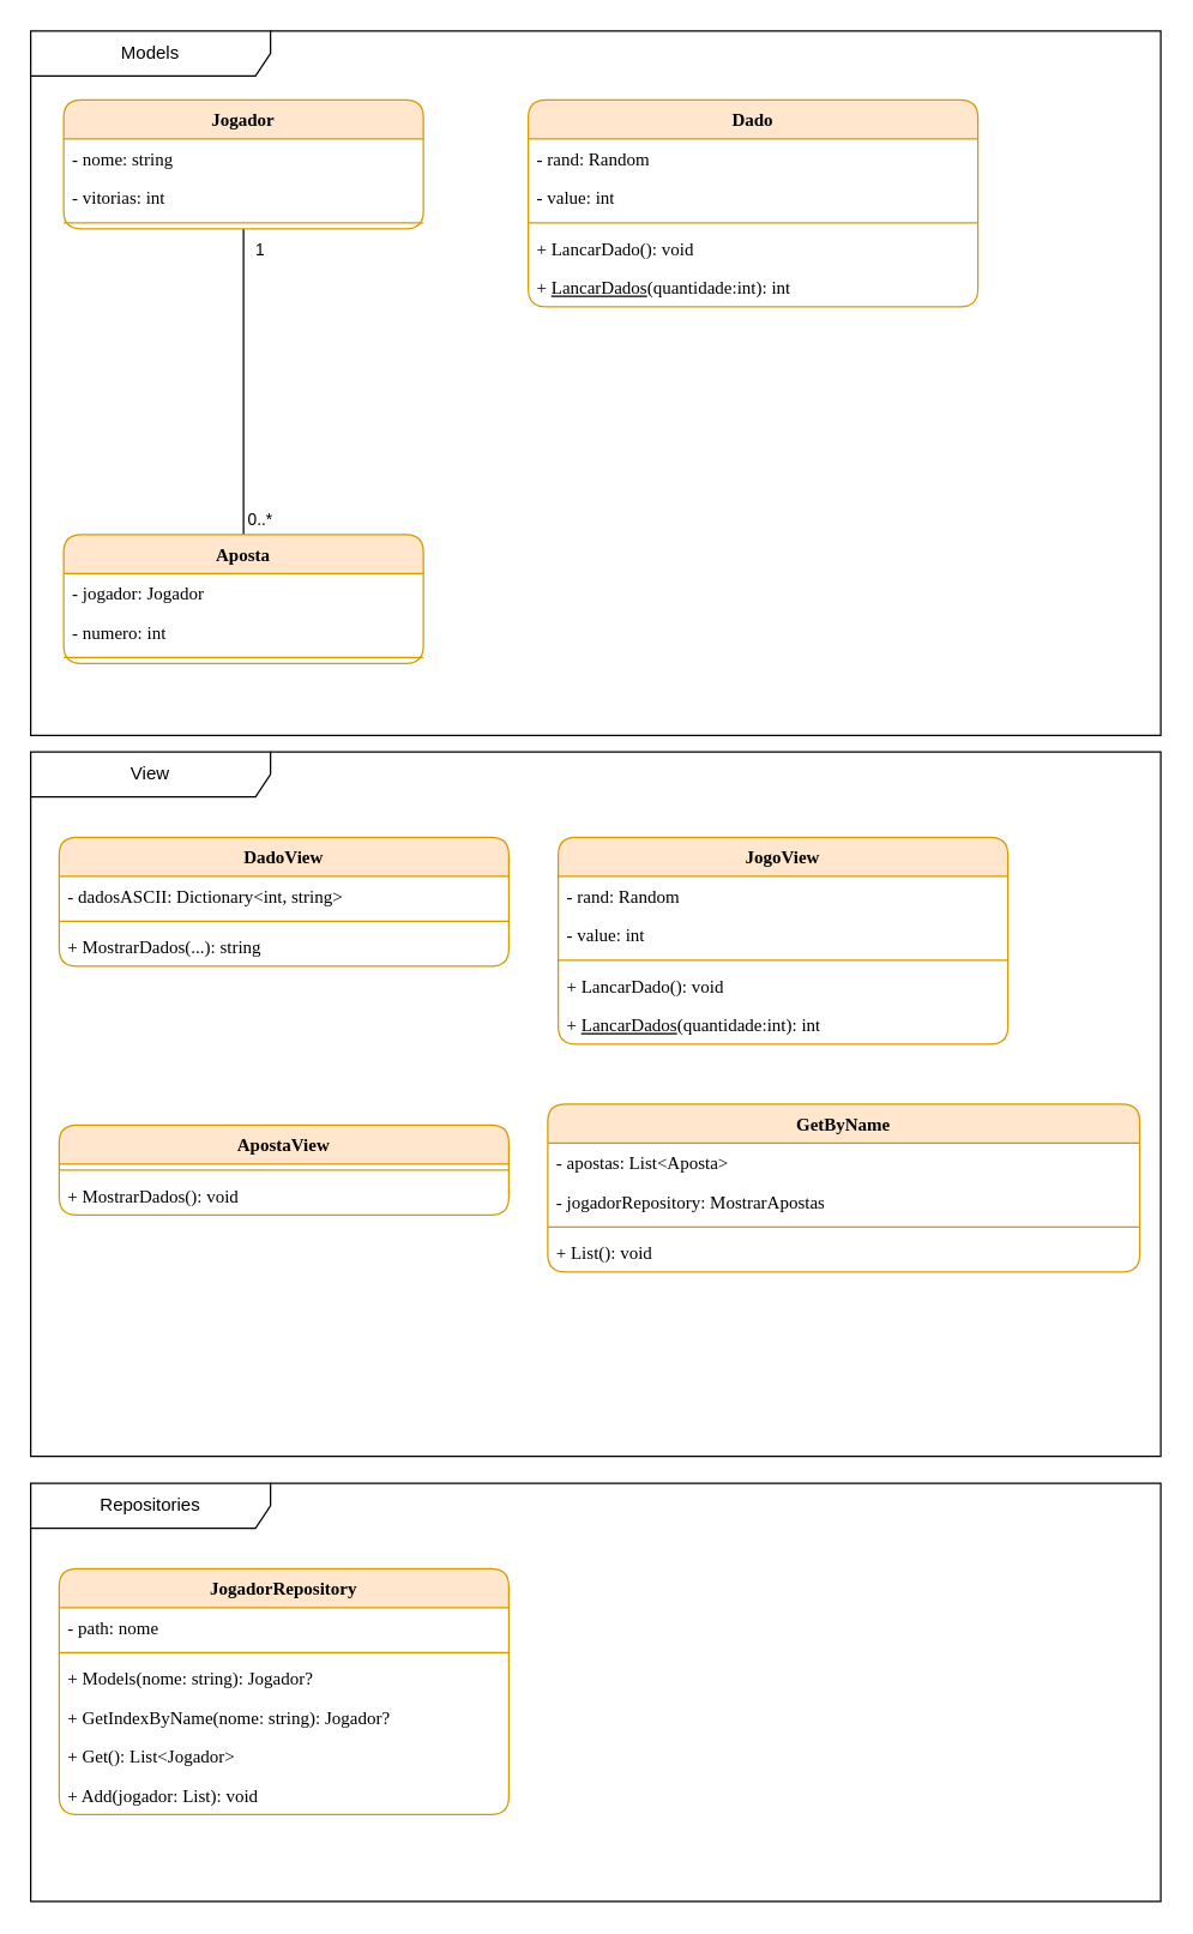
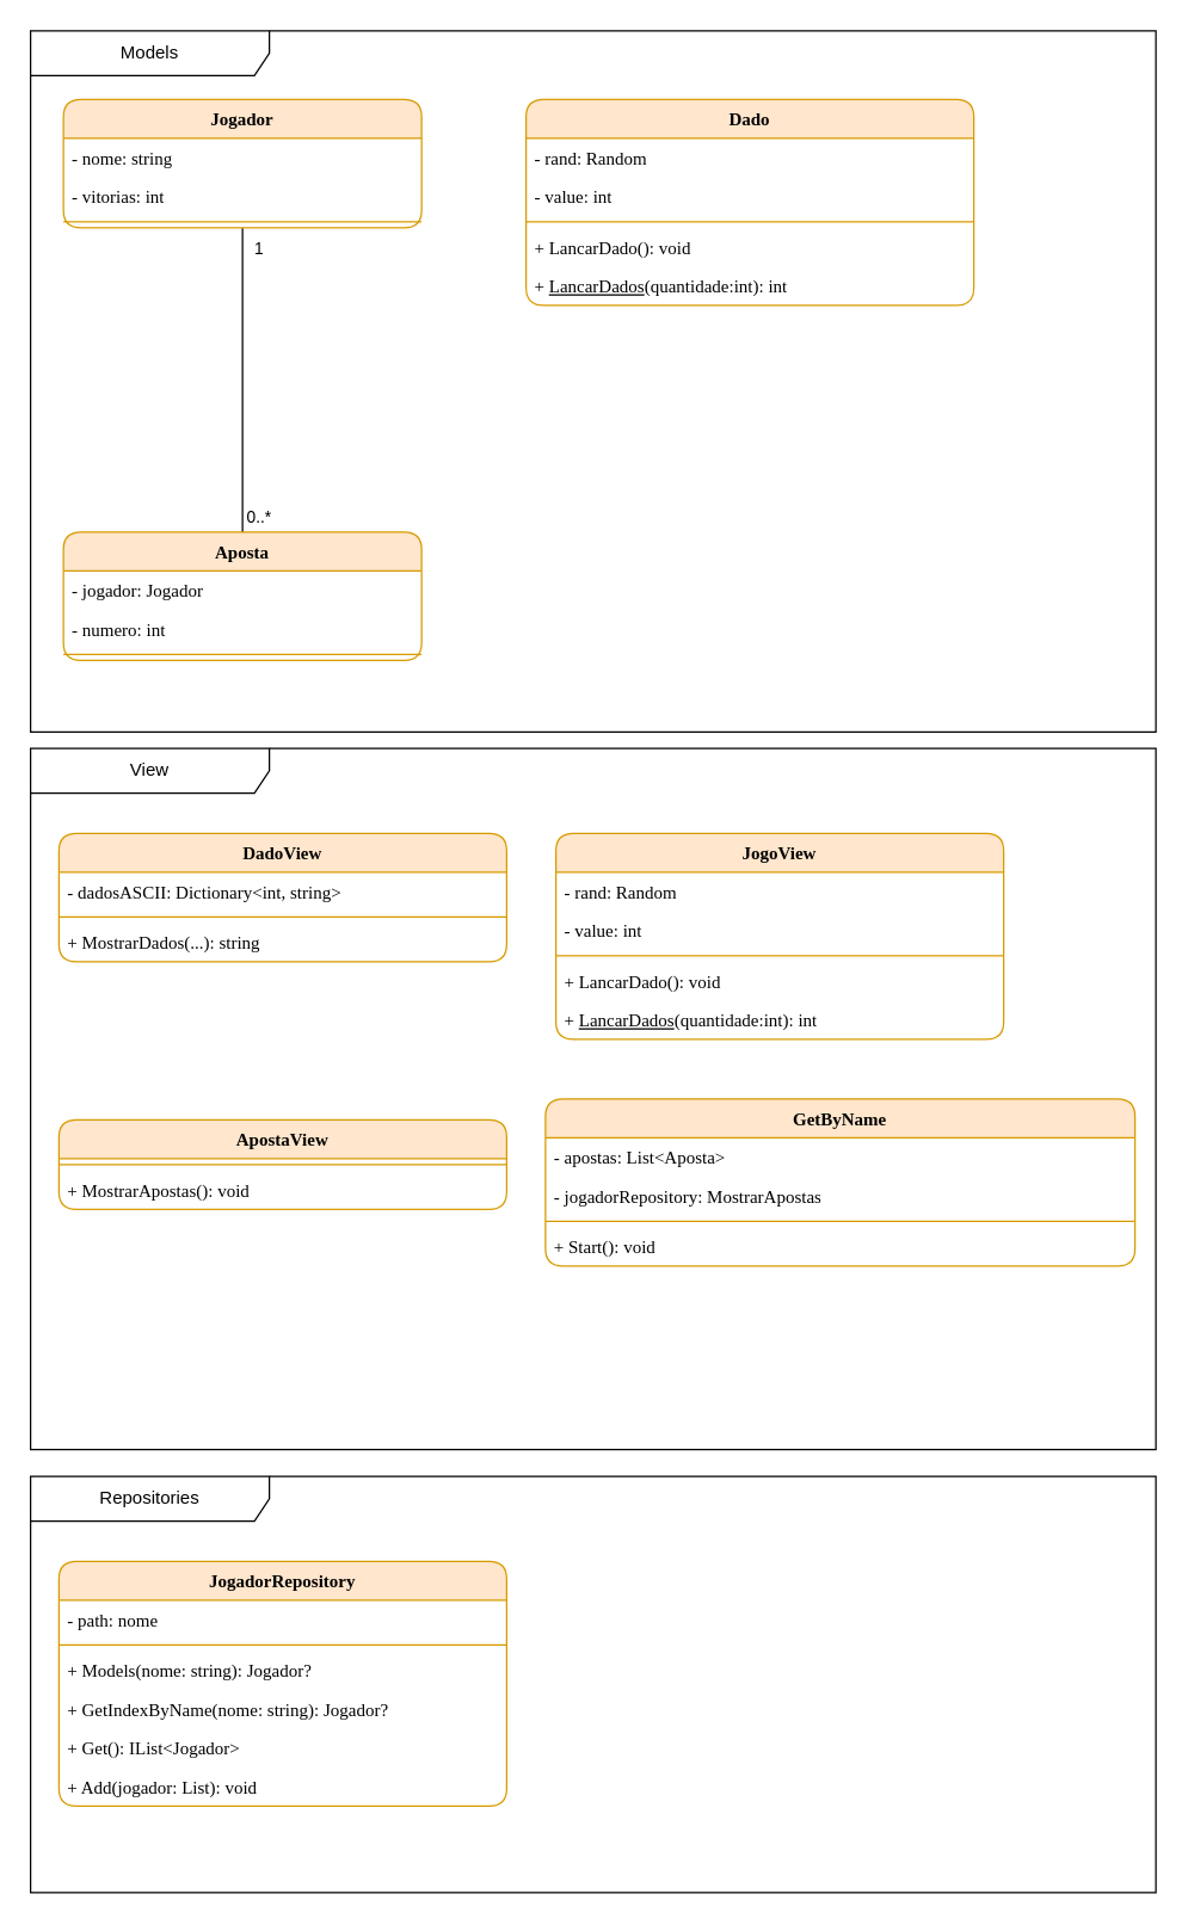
  <mxCell id="0" />
  <mxCell id="1" parent="0" />
  <mxCell id="2" style="edgeStyle=orthogonalEdgeStyle;rounded=1;orthogonalLoop=1;jettySize=auto;html=1;entryX=0.5;entryY=0;entryDx=0;entryDy=0;endArrow=none;endFill=0;curved=0;" edge="1" parent="1" source="5" target="9"><mxGeometry relative="1" as="geometry" /></mxCell>
  <mxCell id="3" value="1" style="edgeLabel;html=1;align=center;verticalAlign=middle;resizable=0;points=[];" vertex="1" connectable="0" parent="2"><mxGeometry x="-0.909" y="1" relative="1" as="geometry"><mxPoint x="9" y="4" as="offset" /></mxGeometry></mxCell>
  <mxCell id="4" value="0..*" style="edgeLabel;html=1;align=center;verticalAlign=middle;resizable=0;points=[];" vertex="1" connectable="0" parent="2"><mxGeometry x="0.808" y="2" relative="1" as="geometry"><mxPoint x="8" y="9" as="offset" /></mxGeometry></mxCell>
  <mxCell id="5" value="Jogador" style="swimlane;fontStyle=1;align=center;verticalAlign=top;childLayout=stackLayout;horizontal=1;startSize=26;horizontalStack=0;resizeParent=1;resizeParentMax=0;resizeLast=0;collapsible=1;marginBottom=0;whiteSpace=wrap;html=1;rounded=1;fillColor=#ffe6cc;strokeColor=#d79b00;fontFamily=Cascadia Code;" vertex="1" parent="1"><mxGeometry x="42" y="66" width="240" height="86" as="geometry" /></mxCell>
  <mxCell id="6" value="&lt;font face=&quot;Cascadia Code&quot;&gt;- nome: string&lt;br&gt;&lt;/font&gt;" style="text;strokeColor=none;fillColor=none;align=left;verticalAlign=top;spacingLeft=4;spacingRight=4;overflow=hidden;rotatable=0;points=[[0,0.5],[1,0.5]];portConstraint=eastwest;whiteSpace=wrap;html=1;" vertex="1" parent="5"><mxGeometry y="26" width="240" height="26" as="geometry" /></mxCell>
  <mxCell id="7" value="&lt;font face=&quot;Cascadia Code&quot;&gt;- vitorias: int&lt;br&gt;&lt;/font&gt;" style="text;strokeColor=none;fillColor=none;align=left;verticalAlign=top;spacingLeft=4;spacingRight=4;overflow=hidden;rotatable=0;points=[[0,0.5],[1,0.5]];portConstraint=eastwest;whiteSpace=wrap;html=1;" vertex="1" parent="5"><mxGeometry y="52" width="240" height="26" as="geometry" /></mxCell>
  <mxCell id="8" value="" style="line;strokeWidth=1;fillColor=none;align=left;verticalAlign=middle;spacingTop=-1;spacingLeft=3;spacingRight=3;rotatable=0;labelPosition=right;points=[];portConstraint=eastwest;strokeColor=inherit;" vertex="1" parent="5"><mxGeometry y="78" width="240" height="8" as="geometry" /></mxCell>
  <mxCell id="9" value="Aposta" style="swimlane;fontStyle=1;align=center;verticalAlign=top;childLayout=stackLayout;horizontal=1;startSize=26;horizontalStack=0;resizeParent=1;resizeParentMax=0;resizeLast=0;collapsible=1;marginBottom=0;whiteSpace=wrap;html=1;rounded=1;fillColor=#ffe6cc;strokeColor=#d79b00;fontFamily=Cascadia Code;" vertex="1" parent="1"><mxGeometry x="42" y="356" width="240" height="86" as="geometry" /></mxCell>
  <mxCell id="10" value="&lt;font face=&quot;Cascadia Code&quot;&gt;- jogador: Jogador&lt;br&gt;&lt;/font&gt;" style="text;strokeColor=none;fillColor=none;align=left;verticalAlign=top;spacingLeft=4;spacingRight=4;overflow=hidden;rotatable=0;points=[[0,0.5],[1,0.5]];portConstraint=eastwest;whiteSpace=wrap;html=1;" vertex="1" parent="9"><mxGeometry y="26" width="240" height="26" as="geometry" /></mxCell>
  <mxCell id="11" value="&lt;font face=&quot;Cascadia Code&quot;&gt;- numero: int&lt;br&gt;&lt;/font&gt;" style="text;strokeColor=none;fillColor=none;align=left;verticalAlign=top;spacingLeft=4;spacingRight=4;overflow=hidden;rotatable=0;points=[[0,0.5],[1,0.5]];portConstraint=eastwest;whiteSpace=wrap;html=1;" vertex="1" parent="9"><mxGeometry y="52" width="240" height="26" as="geometry" /></mxCell>
  <mxCell id="12" value="" style="line;strokeWidth=1;fillColor=none;align=left;verticalAlign=middle;spacingTop=-1;spacingLeft=3;spacingRight=3;rotatable=0;labelPosition=right;points=[];portConstraint=eastwest;strokeColor=inherit;" vertex="1" parent="9"><mxGeometry y="78" width="240" height="8" as="geometry" /></mxCell>
  <mxCell id="13" value="Dado" style="swimlane;fontStyle=1;align=center;verticalAlign=top;childLayout=stackLayout;horizontal=1;startSize=26;horizontalStack=0;resizeParent=1;resizeParentMax=0;resizeLast=0;collapsible=1;marginBottom=0;whiteSpace=wrap;html=1;rounded=1;fillColor=#ffe6cc;strokeColor=#d79b00;fontFamily=Cascadia Code;" vertex="1" parent="1"><mxGeometry x="352" y="66" width="300" height="138" as="geometry" /></mxCell>
  <mxCell id="14" value="&lt;font face=&quot;Cascadia Code&quot;&gt;- rand: Random&lt;br&gt;&lt;/font&gt;" style="text;strokeColor=none;fillColor=none;align=left;verticalAlign=top;spacingLeft=4;spacingRight=4;overflow=hidden;rotatable=0;points=[[0,0.5],[1,0.5]];portConstraint=eastwest;whiteSpace=wrap;html=1;" vertex="1" parent="13"><mxGeometry y="26" width="300" height="26" as="geometry" /></mxCell>
  <mxCell id="15" value="&lt;font face=&quot;Cascadia Code&quot;&gt;- value: int&lt;br&gt;&lt;/font&gt;" style="text;strokeColor=none;fillColor=none;align=left;verticalAlign=top;spacingLeft=4;spacingRight=4;overflow=hidden;rotatable=0;points=[[0,0.5],[1,0.5]];portConstraint=eastwest;whiteSpace=wrap;html=1;" vertex="1" parent="13"><mxGeometry y="52" width="300" height="26" as="geometry" /></mxCell>
  <mxCell id="16" value="" style="line;strokeWidth=1;fillColor=none;align=left;verticalAlign=middle;spacingTop=-1;spacingLeft=3;spacingRight=3;rotatable=0;labelPosition=right;points=[];portConstraint=eastwest;strokeColor=inherit;" vertex="1" parent="13"><mxGeometry y="78" width="300" height="8" as="geometry" /></mxCell>
  <mxCell id="17" value="&lt;font face=&quot;Cascadia Code&quot;&gt;+ LancarDado(): void&lt;br&gt;&lt;/font&gt;" style="text;strokeColor=none;fillColor=none;align=left;verticalAlign=top;spacingLeft=4;spacingRight=4;overflow=hidden;rotatable=0;points=[[0,0.5],[1,0.5]];portConstraint=eastwest;whiteSpace=wrap;html=1;" vertex="1" parent="13"><mxGeometry y="86" width="300" height="26" as="geometry" /></mxCell>
  <mxCell id="18" value="&lt;font face=&quot;Cascadia Code&quot;&gt;+ &lt;u&gt;LancarDados&lt;/u&gt;(quantidade:int): int&lt;br&gt;&lt;/font&gt;" style="text;strokeColor=none;fillColor=none;align=left;verticalAlign=top;spacingLeft=4;spacingRight=4;overflow=hidden;rotatable=0;points=[[0,0.5],[1,0.5]];portConstraint=eastwest;whiteSpace=wrap;html=1;" vertex="1" parent="13"><mxGeometry y="112" width="300" height="26" as="geometry" /></mxCell>
  <mxCell id="19" value="Models" style="shape=umlFrame;whiteSpace=wrap;html=1;pointerEvents=0;recursiveResize=0;container=1;collapsible=0;width=160;" vertex="1" parent="1"><mxGeometry x="20" y="20" width="754" height="470" as="geometry" /></mxCell>
  <mxCell id="20" value="View" style="shape=umlFrame;whiteSpace=wrap;html=1;pointerEvents=0;recursiveResize=0;container=1;collapsible=0;width=160;" vertex="1" parent="1"><mxGeometry x="20" y="501" width="754" height="470" as="geometry" /></mxCell>
  <mxCell id="21" value="DadoView" style="swimlane;fontStyle=1;align=center;verticalAlign=top;childLayout=stackLayout;horizontal=1;startSize=26;horizontalStack=0;resizeParent=1;resizeParentMax=0;resizeLast=0;collapsible=1;marginBottom=0;whiteSpace=wrap;html=1;rounded=1;fillColor=#ffe6cc;strokeColor=#d79b00;fontFamily=Cascadia Code;" vertex="1" parent="20"><mxGeometry x="19" y="57" width="300" height="86" as="geometry" /></mxCell>
  <mxCell id="22" value="&lt;font face=&quot;Cascadia Code&quot;&gt;- dadosASCII: Dictionary&amp;lt;int, string&amp;gt;&lt;br&gt;&lt;/font&gt;" style="text;strokeColor=none;fillColor=none;align=left;verticalAlign=top;spacingLeft=4;spacingRight=4;overflow=hidden;rotatable=0;points=[[0,0.5],[1,0.5]];portConstraint=eastwest;whiteSpace=wrap;html=1;" vertex="1" parent="21"><mxGeometry y="26" width="300" height="26" as="geometry" /></mxCell>
  <mxCell id="23" value="" style="line;strokeWidth=1;fillColor=none;align=left;verticalAlign=middle;spacingTop=-1;spacingLeft=3;spacingRight=3;rotatable=0;labelPosition=right;points=[];portConstraint=eastwest;strokeColor=inherit;" vertex="1" parent="21"><mxGeometry y="52" width="300" height="8" as="geometry" /></mxCell>
  <mxCell id="24" value="&lt;font face=&quot;Cascadia Code&quot;&gt;+ MostrarDados(...): string&lt;br&gt;&lt;/font&gt;" style="text;strokeColor=none;fillColor=none;align=left;verticalAlign=top;spacingLeft=4;spacingRight=4;overflow=hidden;rotatable=0;points=[[0,0.5],[1,0.5]];portConstraint=eastwest;whiteSpace=wrap;html=1;" vertex="1" parent="21"><mxGeometry y="60" width="300" height="26" as="geometry" /></mxCell>
  <mxCell id="25" value="ApostaView" style="swimlane;fontStyle=1;align=center;verticalAlign=top;childLayout=stackLayout;horizontal=1;startSize=26;horizontalStack=0;resizeParent=1;resizeParentMax=0;resizeLast=0;collapsible=1;marginBottom=0;whiteSpace=wrap;html=1;rounded=1;fillColor=#ffe6cc;strokeColor=#d79b00;fontFamily=Cascadia Code;" vertex="1" parent="20"><mxGeometry x="19" y="249" width="300" height="60" as="geometry" /></mxCell>
  <mxCell id="26" value="" style="line;strokeWidth=1;fillColor=none;align=left;verticalAlign=middle;spacingTop=-1;spacingLeft=3;spacingRight=3;rotatable=0;labelPosition=right;points=[];portConstraint=eastwest;strokeColor=inherit;" vertex="1" parent="25"><mxGeometry y="26" width="300" height="8" as="geometry" /></mxCell>
- <mxCell id="27" value="&lt;font face=&quot;Cascadia Code&quot;&gt;+ MostrarDados(): void&lt;br&gt;&lt;/font&gt;" style="text;strokeColor=none;fillColor=none;align=left;verticalAlign=top;spacingLeft=4;spacingRight=4;overflow=hidden;rotatable=0;points=[[0,0.5],[1,0.5]];portConstraint=eastwest;whiteSpace=wrap;html=1;" vertex="1" parent="25"><mxGeometry y="34" width="300" height="26" as="geometry" /></mxCell>
+ <mxCell id="27" value="&lt;font face=&quot;Cascadia Code&quot;&gt;+ MostrarApostas(): void&lt;br&gt;&lt;/font&gt;" style="text;strokeColor=none;fillColor=none;align=left;verticalAlign=top;spacingLeft=4;spacingRight=4;overflow=hidden;rotatable=0;points=[[0,0.5],[1,0.5]];portConstraint=eastwest;whiteSpace=wrap;html=1;" vertex="1" parent="25"><mxGeometry y="34" width="300" height="26" as="geometry" /></mxCell>
  <mxCell id="28" value="JogoView" style="swimlane;fontStyle=1;align=center;verticalAlign=top;childLayout=stackLayout;horizontal=1;startSize=26;horizontalStack=0;resizeParent=1;resizeParentMax=0;resizeLast=0;collapsible=1;marginBottom=0;whiteSpace=wrap;html=1;rounded=1;fillColor=#ffe6cc;strokeColor=#d79b00;fontFamily=Cascadia Code;" vertex="1" parent="20"><mxGeometry x="352" y="57" width="300" height="138" as="geometry" /></mxCell>
  <mxCell id="29" value="&lt;font face=&quot;Cascadia Code&quot;&gt;- rand: Random&lt;br&gt;&lt;/font&gt;" style="text;strokeColor=none;fillColor=none;align=left;verticalAlign=top;spacingLeft=4;spacingRight=4;overflow=hidden;rotatable=0;points=[[0,0.5],[1,0.5]];portConstraint=eastwest;whiteSpace=wrap;html=1;" vertex="1" parent="28"><mxGeometry y="26" width="300" height="26" as="geometry" /></mxCell>
  <mxCell id="30" value="&lt;font face=&quot;Cascadia Code&quot;&gt;- value: int&lt;br&gt;&lt;/font&gt;" style="text;strokeColor=none;fillColor=none;align=left;verticalAlign=top;spacingLeft=4;spacingRight=4;overflow=hidden;rotatable=0;points=[[0,0.5],[1,0.5]];portConstraint=eastwest;whiteSpace=wrap;html=1;" vertex="1" parent="28"><mxGeometry y="52" width="300" height="26" as="geometry" /></mxCell>
  <mxCell id="31" value="" style="line;strokeWidth=1;fillColor=none;align=left;verticalAlign=middle;spacingTop=-1;spacingLeft=3;spacingRight=3;rotatable=0;labelPosition=right;points=[];portConstraint=eastwest;strokeColor=inherit;" vertex="1" parent="28"><mxGeometry y="78" width="300" height="8" as="geometry" /></mxCell>
  <mxCell id="32" value="&lt;font face=&quot;Cascadia Code&quot;&gt;+ LancarDado(): void&lt;br&gt;&lt;/font&gt;" style="text;strokeColor=none;fillColor=none;align=left;verticalAlign=top;spacingLeft=4;spacingRight=4;overflow=hidden;rotatable=0;points=[[0,0.5],[1,0.5]];portConstraint=eastwest;whiteSpace=wrap;html=1;" vertex="1" parent="28"><mxGeometry y="86" width="300" height="26" as="geometry" /></mxCell>
  <mxCell id="33" value="&lt;font face=&quot;Cascadia Code&quot;&gt;+ &lt;u&gt;LancarDados&lt;/u&gt;(quantidade:int): int&lt;br&gt;&lt;/font&gt;" style="text;strokeColor=none;fillColor=none;align=left;verticalAlign=top;spacingLeft=4;spacingRight=4;overflow=hidden;rotatable=0;points=[[0,0.5],[1,0.5]];portConstraint=eastwest;whiteSpace=wrap;html=1;" vertex="1" parent="28"><mxGeometry y="112" width="300" height="26" as="geometry" /></mxCell>
  <mxCell id="34" value="&lt;div&gt;GetByName&lt;/div&gt;" style="swimlane;fontStyle=1;align=center;verticalAlign=top;childLayout=stackLayout;horizontal=1;startSize=26;horizontalStack=0;resizeParent=1;resizeParentMax=0;resizeLast=0;collapsible=1;marginBottom=0;whiteSpace=wrap;html=1;rounded=1;fillColor=#ffe6cc;strokeColor=#d79b00;fontFamily=Cascadia Code;" vertex="1" parent="20"><mxGeometry x="345" y="235" width="395" height="112" as="geometry" /></mxCell>
  <mxCell id="35" value="&lt;font face=&quot;Cascadia Code&quot;&gt;- apostas: List&amp;lt;Aposta&amp;gt;&lt;br&gt;&lt;/font&gt;" style="text;strokeColor=none;fillColor=none;align=left;verticalAlign=top;spacingLeft=4;spacingRight=4;overflow=hidden;rotatable=0;points=[[0,0.5],[1,0.5]];portConstraint=eastwest;whiteSpace=wrap;html=1;" vertex="1" parent="34"><mxGeometry y="26" width="395" height="26" as="geometry" /></mxCell>
  <mxCell id="36" value="&lt;font face=&quot;Cascadia Code&quot;&gt;- jogadorRepository: MostrarApostas&lt;br&gt;&lt;/font&gt;" style="text;strokeColor=none;fillColor=none;align=left;verticalAlign=top;spacingLeft=4;spacingRight=4;overflow=hidden;rotatable=0;points=[[0,0.5],[1,0.5]];portConstraint=eastwest;whiteSpace=wrap;html=1;" vertex="1" parent="34"><mxGeometry y="52" width="395" height="26" as="geometry" /></mxCell>
  <mxCell id="37" value="" style="line;strokeWidth=1;fillColor=none;align=left;verticalAlign=middle;spacingTop=-1;spacingLeft=3;spacingRight=3;rotatable=0;labelPosition=right;points=[];portConstraint=eastwest;strokeColor=inherit;" vertex="1" parent="34"><mxGeometry y="78" width="395" height="8" as="geometry" /></mxCell>
- <mxCell id="38" value="&lt;font face=&quot;Cascadia Code&quot;&gt;+ List(): void&lt;br&gt;&lt;/font&gt;" style="text;strokeColor=none;fillColor=none;align=left;verticalAlign=top;spacingLeft=4;spacingRight=4;overflow=hidden;rotatable=0;points=[[0,0.5],[1,0.5]];portConstraint=eastwest;whiteSpace=wrap;html=1;" vertex="1" parent="34"><mxGeometry y="86" width="395" height="26" as="geometry" /></mxCell>
+ <mxCell id="38" value="&lt;font face=&quot;Cascadia Code&quot;&gt;+ Start(): void&lt;br&gt;&lt;/font&gt;" style="text;strokeColor=none;fillColor=none;align=left;verticalAlign=top;spacingLeft=4;spacingRight=4;overflow=hidden;rotatable=0;points=[[0,0.5],[1,0.5]];portConstraint=eastwest;whiteSpace=wrap;html=1;" vertex="1" parent="34"><mxGeometry y="86" width="395" height="26" as="geometry" /></mxCell>
  <mxCell id="39" value="&amp;nbsp;" style="text;whiteSpace=wrap;html=1;" vertex="1" parent="1"><mxGeometry x="413" y="573" width="31" height="36" as="geometry" /></mxCell>
  <mxCell id="40" value="&lt;div&gt;Repositories&lt;/div&gt;" style="shape=umlFrame;whiteSpace=wrap;html=1;pointerEvents=0;recursiveResize=0;container=1;collapsible=0;width=160;" vertex="1" parent="1"><mxGeometry x="20" y="989" width="754" height="279" as="geometry" /></mxCell>
  <mxCell id="41" value="JogadorRepository" style="swimlane;fontStyle=1;align=center;verticalAlign=top;childLayout=stackLayout;horizontal=1;startSize=26;horizontalStack=0;resizeParent=1;resizeParentMax=0;resizeLast=0;collapsible=1;marginBottom=0;whiteSpace=wrap;html=1;rounded=1;fillColor=#ffe6cc;strokeColor=#d79b00;fontFamily=Cascadia Code;" vertex="1" parent="40"><mxGeometry x="19" y="57" width="300" height="164" as="geometry" /></mxCell>
  <mxCell id="42" value="&lt;font face=&quot;Cascadia Code&quot;&gt;- path: nome&lt;br&gt;&lt;/font&gt;" style="text;strokeColor=none;fillColor=none;align=left;verticalAlign=top;spacingLeft=4;spacingRight=4;overflow=hidden;rotatable=0;points=[[0,0.5],[1,0.5]];portConstraint=eastwest;whiteSpace=wrap;html=1;" vertex="1" parent="41"><mxGeometry y="26" width="300" height="26" as="geometry" /></mxCell>
  <mxCell id="43" value="" style="line;strokeWidth=1;fillColor=none;align=left;verticalAlign=middle;spacingTop=-1;spacingLeft=3;spacingRight=3;rotatable=0;labelPosition=right;points=[];portConstraint=eastwest;strokeColor=inherit;" vertex="1" parent="41"><mxGeometry y="52" width="300" height="8" as="geometry" /></mxCell>
  <mxCell id="44" value="&lt;font face=&quot;Cascadia Code&quot;&gt;+ Models(nome: string): Jogador?&lt;br&gt;&lt;/font&gt;" style="text;strokeColor=none;fillColor=none;align=left;verticalAlign=top;spacingLeft=4;spacingRight=4;overflow=hidden;rotatable=0;points=[[0,0.5],[1,0.5]];portConstraint=eastwest;whiteSpace=wrap;html=1;" vertex="1" parent="41"><mxGeometry y="60" width="300" height="26" as="geometry" /></mxCell>
  <mxCell id="45" value="&lt;font face=&quot;Cascadia Code&quot;&gt;+ GetIndexByName(nome: string): Jogador?&lt;br&gt;&lt;/font&gt;" style="text;strokeColor=none;fillColor=none;align=left;verticalAlign=top;spacingLeft=4;spacingRight=4;overflow=hidden;rotatable=0;points=[[0,0.5],[1,0.5]];portConstraint=eastwest;whiteSpace=wrap;html=1;" vertex="1" parent="41"><mxGeometry y="86" width="300" height="26" as="geometry" /></mxCell>
- <mxCell id="46" value="&lt;font face=&quot;Cascadia Code&quot;&gt;+ Get(): List&amp;lt;Jogador&amp;gt;&lt;br&gt;&lt;/font&gt;" style="text;strokeColor=none;fillColor=none;align=left;verticalAlign=top;spacingLeft=4;spacingRight=4;overflow=hidden;rotatable=0;points=[[0,0.5],[1,0.5]];portConstraint=eastwest;whiteSpace=wrap;html=1;" vertex="1" parent="41"><mxGeometry y="112" width="300" height="26" as="geometry" /></mxCell>
+ <mxCell id="46" value="&lt;font face=&quot;Cascadia Code&quot;&gt;+ Get(): IList&amp;lt;Jogador&amp;gt;&lt;br&gt;&lt;/font&gt;" style="text;strokeColor=none;fillColor=none;align=left;verticalAlign=top;spacingLeft=4;spacingRight=4;overflow=hidden;rotatable=0;points=[[0,0.5],[1,0.5]];portConstraint=eastwest;whiteSpace=wrap;html=1;" vertex="1" parent="41"><mxGeometry y="112" width="300" height="26" as="geometry" /></mxCell>
  <mxCell id="47" value="&lt;font face=&quot;Cascadia Code&quot;&gt;+ Add(jogador: List): void&lt;br&gt;&lt;/font&gt;" style="text;strokeColor=none;fillColor=none;align=left;verticalAlign=top;spacingLeft=4;spacingRight=4;overflow=hidden;rotatable=0;points=[[0,0.5],[1,0.5]];portConstraint=eastwest;whiteSpace=wrap;html=1;" vertex="1" parent="41"><mxGeometry y="138" width="300" height="26" as="geometry" /></mxCell>
